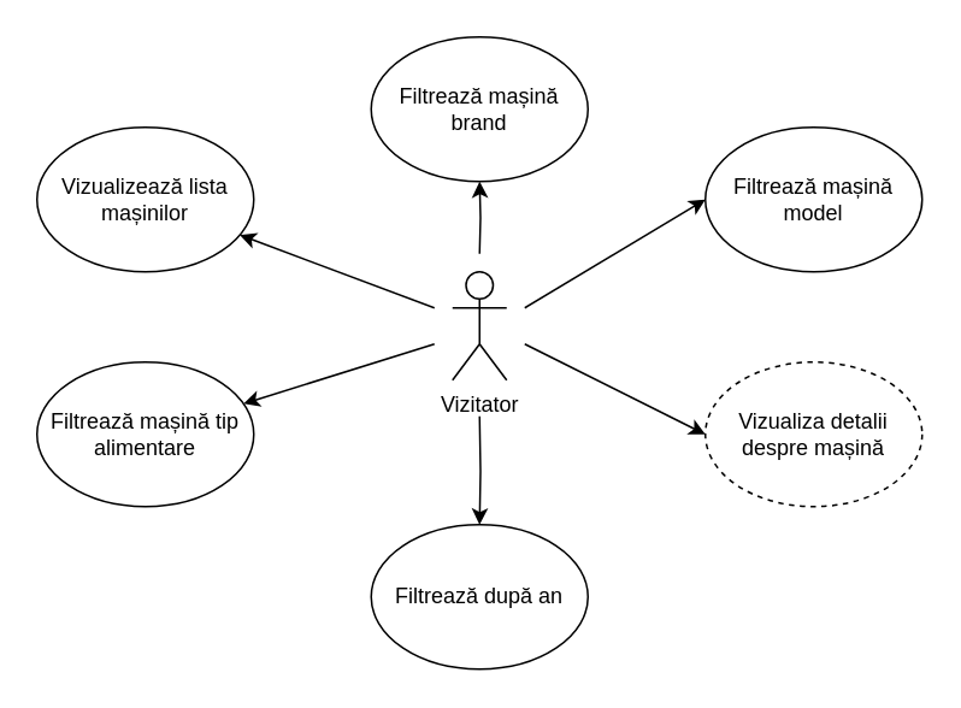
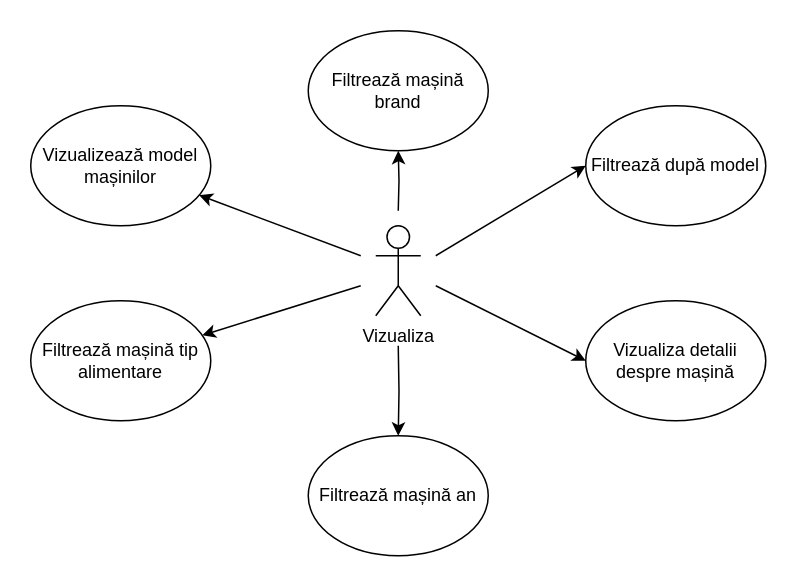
  <mxCell id="0" />
  <mxCell id="1" parent="0" />
  <mxCell id="2" style="rounded=0;orthogonalLoop=1;jettySize=auto;html=1;" edge="1" parent="1" target="9"><mxGeometry relative="1" as="geometry"><mxPoint x="240" y="170" as="sourcePoint" /></mxGeometry></mxCell>
  <mxCell id="3" style="edgeStyle=orthogonalEdgeStyle;rounded=0;orthogonalLoop=1;jettySize=auto;html=1;entryX=0.5;entryY=1;entryDx=0;entryDy=0;" edge="1" parent="1" target="10"><mxGeometry relative="1" as="geometry"><mxPoint x="265" y="140" as="sourcePoint" /></mxGeometry></mxCell>
  <mxCell id="4" style="edgeStyle=orthogonalEdgeStyle;rounded=0;orthogonalLoop=1;jettySize=auto;html=1;entryX=0.5;entryY=0;entryDx=0;entryDy=0;" edge="1" parent="1" target="13"><mxGeometry relative="1" as="geometry"><mxPoint x="265" y="230" as="sourcePoint" /><Array as="points" /></mxGeometry></mxCell>
  <mxCell id="5" style="rounded=0;orthogonalLoop=1;jettySize=auto;html=1;" edge="1" parent="1" target="12"><mxGeometry relative="1" as="geometry"><mxPoint x="240" y="190" as="sourcePoint" /></mxGeometry></mxCell>
  <mxCell id="6" style="rounded=0;orthogonalLoop=1;jettySize=auto;html=1;entryX=0;entryY=0.5;entryDx=0;entryDy=0;" edge="1" parent="1" target="11"><mxGeometry relative="1" as="geometry"><mxPoint x="290" y="170" as="sourcePoint" /></mxGeometry></mxCell>
  <mxCell id="7" style="rounded=0;orthogonalLoop=1;jettySize=auto;html=1;entryX=0;entryY=0.5;entryDx=0;entryDy=0;" edge="1" parent="1" target="14"><mxGeometry relative="1" as="geometry"><mxPoint x="290" y="190" as="sourcePoint" /></mxGeometry></mxCell>
- <mxCell id="8" value="Vizitator" style="shape=umlActor;verticalLabelPosition=bottom;verticalAlign=top;html=1;outlineConnect=0;" vertex="1" parent="1"><mxGeometry x="250" y="150" width="30" height="60" as="geometry" /></mxCell>
- <mxCell id="9" value="Vizualizează lista mașinilor" style="ellipse;whiteSpace=wrap;html=1;" vertex="1" parent="1"><mxGeometry x="20" y="70" width="120" height="80" as="geometry" /></mxCell>
+ <mxCell id="8" value="Vizualiza" style="shape=umlActor;verticalLabelPosition=bottom;verticalAlign=top;html=1;outlineConnect=0;" vertex="1" parent="1"><mxGeometry x="250" y="150" width="30" height="60" as="geometry" /></mxCell>
+ <mxCell id="9" value="Vizualizează model mașinilor" style="ellipse;whiteSpace=wrap;html=1;" vertex="1" parent="1"><mxGeometry x="20" y="70" width="120" height="80" as="geometry" /></mxCell>
  <mxCell id="10" value="Filtrează mașină brand" style="ellipse;whiteSpace=wrap;html=1;" vertex="1" parent="1"><mxGeometry x="205" y="20" width="120" height="80" as="geometry" /></mxCell>
- <mxCell id="11" value="Filtrează mașină model" style="ellipse;whiteSpace=wrap;html=1;" vertex="1" parent="1"><mxGeometry x="390" y="70" width="120" height="80" as="geometry" /></mxCell>
+ <mxCell id="11" value="Filtrează după model" style="ellipse;whiteSpace=wrap;html=1;" vertex="1" parent="1"><mxGeometry x="390" y="70" width="120" height="80" as="geometry" /></mxCell>
  <mxCell id="12" value="Filtrează mașină tip alimentare" style="ellipse;whiteSpace=wrap;html=1;" vertex="1" parent="1"><mxGeometry x="20" y="200" width="120" height="80" as="geometry" /></mxCell>
- <mxCell id="13" value="Filtrează după an" style="ellipse;whiteSpace=wrap;html=1;" vertex="1" parent="1"><mxGeometry x="205" y="290" width="120" height="80" as="geometry" /></mxCell>
- <mxCell id="14" value="Vizualiza detalii despre mașină" style="ellipse;whiteSpace=wrap;html=1;dashed=1;" vertex="1" parent="1"><mxGeometry x="390" y="200" width="120" height="80" as="geometry" /></mxCell>
+ <mxCell id="13" value="Filtrează mașină an" style="ellipse;whiteSpace=wrap;html=1;" vertex="1" parent="1"><mxGeometry x="205" y="290" width="120" height="80" as="geometry" /></mxCell>
+ <mxCell id="14" value="Vizualiza detalii despre mașină" style="ellipse;whiteSpace=wrap;html=1;" vertex="1" parent="1"><mxGeometry x="390" y="200" width="120" height="80" as="geometry" /></mxCell>
